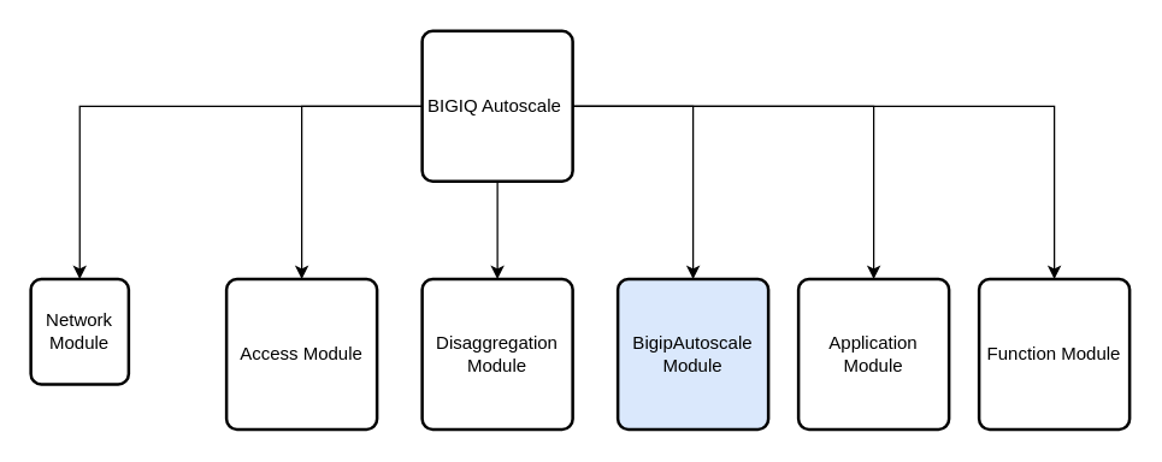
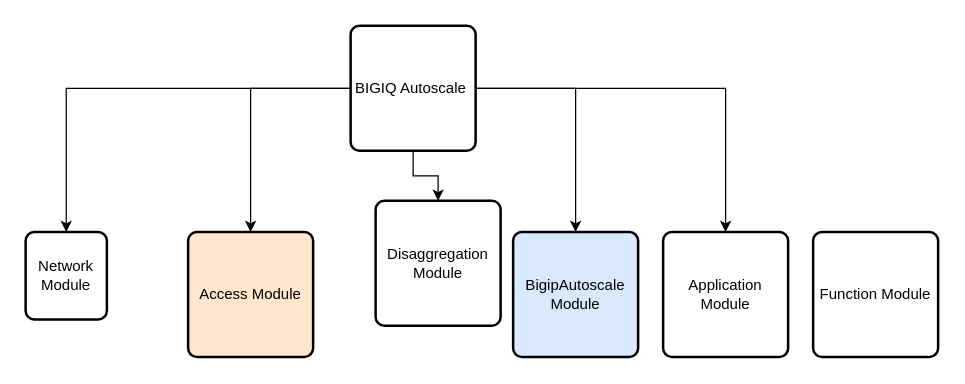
  <mxCell id="0" />
  <mxCell id="1" parent="0" />
  <mxCell id="2" style="edgeStyle=orthogonalEdgeStyle;rounded=0;orthogonalLoop=1;jettySize=auto;html=1;exitX=0;exitY=0.5;exitDx=0;exitDy=0;entryX=0.5;entryY=0;entryDx=0;entryDy=0;" edge="1" parent="1" source="8" target="9"><mxGeometry relative="1" as="geometry" /></mxCell>
  <mxCell id="3" style="edgeStyle=orthogonalEdgeStyle;rounded=0;orthogonalLoop=1;jettySize=auto;html=1;exitX=0;exitY=0.5;exitDx=0;exitDy=0;" edge="1" parent="1" source="8" target="10"><mxGeometry relative="1" as="geometry" /></mxCell>
  <mxCell id="4" style="edgeStyle=orthogonalEdgeStyle;rounded=0;orthogonalLoop=1;jettySize=auto;html=1;exitX=0.5;exitY=1;exitDx=0;exitDy=0;" edge="1" parent="1" source="8" target="11"><mxGeometry relative="1" as="geometry" /></mxCell>
  <mxCell id="5" style="edgeStyle=orthogonalEdgeStyle;rounded=0;orthogonalLoop=1;jettySize=auto;html=1;exitX=1;exitY=0.5;exitDx=0;exitDy=0;entryX=0.5;entryY=0;entryDx=0;entryDy=0;" edge="1" parent="1" source="8" target="12"><mxGeometry relative="1" as="geometry" /></mxCell>
  <mxCell id="6" style="edgeStyle=orthogonalEdgeStyle;rounded=0;orthogonalLoop=1;jettySize=auto;html=1;exitX=1;exitY=0.5;exitDx=0;exitDy=0;entryX=0.5;entryY=0;entryDx=0;entryDy=0;" edge="1" parent="1" source="8" target="13"><mxGeometry relative="1" as="geometry" /></mxCell>
- <mxCell id="7" style="edgeStyle=orthogonalEdgeStyle;rounded=0;orthogonalLoop=1;jettySize=auto;html=1;exitX=1;exitY=0.5;exitDx=0;exitDy=0;" edge="1" parent="1" source="8" target="14"><mxGeometry relative="1" as="geometry" /></mxCell>
  <mxCell id="8" value="BIGIQ Autoscale&amp;nbsp;" style="rounded=1;whiteSpace=wrap;html=1;absoluteArcSize=1;arcSize=14;strokeWidth=2;" vertex="1" parent="1"><mxGeometry x="280" y="20" width="100" height="100" as="geometry" /></mxCell>
  <mxCell id="9" value="Network Module" style="rounded=1;whiteSpace=wrap;html=1;absoluteArcSize=1;arcSize=14;strokeWidth=2;" vertex="1" parent="1"><mxGeometry x="20" y="185" width="65" height="70" as="geometry" /></mxCell>
- <mxCell id="10" value="Access Module" style="rounded=1;whiteSpace=wrap;html=1;absoluteArcSize=1;arcSize=14;strokeWidth=2;" vertex="1" parent="1"><mxGeometry x="150" y="185" width="100" height="100" as="geometry" /></mxCell>
- <mxCell id="11" value="Disaggregation Module" style="rounded=1;whiteSpace=wrap;html=1;absoluteArcSize=1;arcSize=14;strokeWidth=2;" vertex="1" parent="1"><mxGeometry x="280" y="185" width="100" height="100" as="geometry" /></mxCell>
+ <mxCell id="10" value="Access Module" style="rounded=1;whiteSpace=wrap;html=1;absoluteArcSize=1;arcSize=14;strokeWidth=2;fillColor=#ffe6cc;" vertex="1" parent="1"><mxGeometry x="150" y="185" width="100" height="100" as="geometry" /></mxCell>
+ <mxCell id="11" value="Disaggregation Module" style="rounded=1;whiteSpace=wrap;html=1;absoluteArcSize=1;arcSize=14;strokeWidth=2;" vertex="1" parent="1"><mxGeometry x="300" y="160" width="100" height="100" as="geometry" /></mxCell>
  <mxCell id="12" value="BigipAutoscale Module" style="rounded=1;whiteSpace=wrap;html=1;absoluteArcSize=1;arcSize=14;strokeWidth=2;fillColor=#dae8fc;" vertex="1" parent="1"><mxGeometry x="410" y="185" width="100" height="100" as="geometry" /></mxCell>
  <mxCell id="13" value="Application Module" style="rounded=1;whiteSpace=wrap;html=1;absoluteArcSize=1;arcSize=14;strokeWidth=2;" vertex="1" parent="1"><mxGeometry x="530" y="185" width="100" height="100" as="geometry" /></mxCell>
  <mxCell id="14" value="Function Module" style="rounded=1;whiteSpace=wrap;html=1;absoluteArcSize=1;arcSize=14;strokeWidth=2;" vertex="1" parent="1"><mxGeometry x="650" y="185" width="100" height="100" as="geometry" /></mxCell>
